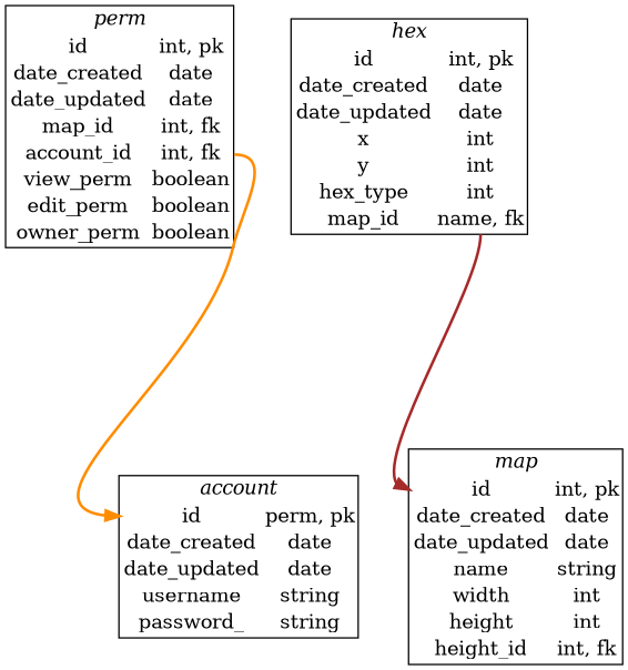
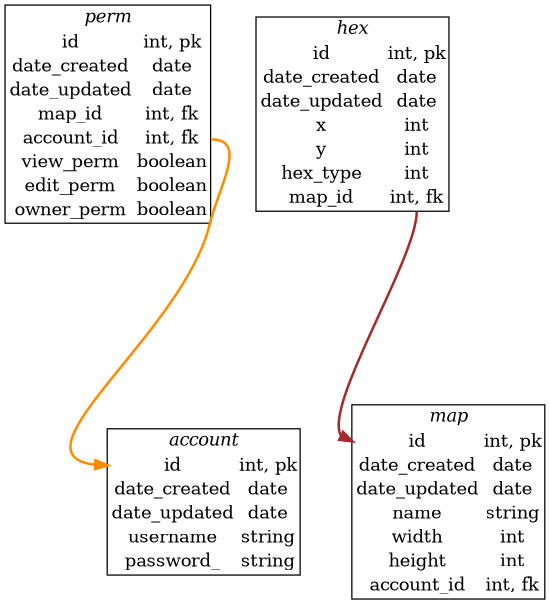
  digraph {
    nodesep=0.5
    rankdir=TB
    ranksep=2
    node [shape=plain]
    edge [arrowhead=normal style=bold]
-   n1 [label=< 	<table border="1" cellborder="0" cellspacing="0"> 		<tr><td colspan="2"><i>account</i></td></tr> 		<tr><td port="1">id</td><td>perm, pk</td></tr> 		<tr><td>date_created</td><td>date</td></tr> 		<tr><td>date_updated</td><td>date</td></tr> 		<tr><td>username</td><td>string</td></tr> 		<tr><td>password_</td><td>string</td></tr> 	</table>>]
-   n2 [label=< 	<table border="1" cellborder="0" cellspacing="0"> 		<tr><td colspan="2"><i>map</i></td></tr> 		<tr><td port="2">id</td><td>int, pk</td></tr> 		<tr><td>date_created</td><td>date</td></tr> 		<tr><td>date_updated</td><td>date</td></tr> 		<tr><td>name</td><td>string</td></tr> 		<tr><td>width</td><td>int</td></tr> 		<tr><td>height</td><td>int</td></tr> 		<tr><td>height_id</td><td port="3">int, fk</td></tr> 	</table>>]
-   n3 [label=< 	<table border="1" cellborder="0" cellspacing="0"> 		<tr><td colspan="2"><i>hex</i></td></tr> 		<tr><td>id</td><td>int, pk</td></tr> 		<tr><td>date_created</td><td>date</td></tr> 		<tr><td>date_updated</td><td>date</td></tr> 		<tr><td>x</td><td>int</td></tr> 		<tr><td>y</td><td>int</td></tr> 		<tr><td>hex_type</td><td>int</td></tr> 		<tr><td>map_id</td><td port="4">name, fk</td></tr> 	</table>>]
+   n1 [label=< 	<table border="1" cellborder="0" cellspacing="0"> 		<tr><td colspan="2"><i>account</i></td></tr> 		<tr><td port="1">id</td><td>int, pk</td></tr> 		<tr><td>date_created</td><td>date</td></tr> 		<tr><td>date_updated</td><td>date</td></tr> 		<tr><td>username</td><td>string</td></tr> 		<tr><td>password_</td><td>string</td></tr> 	</table>>]
+   n2 [label=< 	<table border="1" cellborder="0" cellspacing="0"> 		<tr><td colspan="2"><i>map</i></td></tr> 		<tr><td port="2">id</td><td>int, pk</td></tr> 		<tr><td>date_created</td><td>date</td></tr> 		<tr><td>date_updated</td><td>date</td></tr> 		<tr><td>name</td><td>string</td></tr> 		<tr><td>width</td><td>int</td></tr> 		<tr><td>height</td><td>int</td></tr> 		<tr><td>account_id</td><td port="3">int, fk</td></tr> 	</table>>]
+   n3 [label=< 	<table border="1" cellborder="0" cellspacing="0"> 		<tr><td colspan="2"><i>hex</i></td></tr> 		<tr><td>id</td><td>int, pk</td></tr> 		<tr><td>date_created</td><td>date</td></tr> 		<tr><td>date_updated</td><td>date</td></tr> 		<tr><td>x</td><td>int</td></tr> 		<tr><td>y</td><td>int</td></tr> 		<tr><td>hex_type</td><td>int</td></tr> 		<tr><td>map_id</td><td port="4">int, fk</td></tr> 	</table>>]
    n4 [label=< 	<table border="1" cellborder="0" cellspacing="0"> 		<tr><td colspan="2"><i>perm</i></td></tr> 		<tr><td>id</td><td>int, pk</td></tr> 		<tr><td>date_created</td><td>date</td></tr> 		<tr><td>date_updated</td><td>date</td></tr> 		<tr><td>map_id</td><td port="5">int, fk</td></tr> 		<tr><td>account_id</td><td port="6">int, fk</td></tr> 		<tr><td>view_perm</td><td>boolean</td></tr> 		<tr><td>edit_perm</td><td>boolean</td></tr> 		<tr><td>owner_perm</td><td>boolean</td></tr> 	</table>>]
    n3 -> n2 [color=brown headport=2 tailport=4]
    n4 -> n1 [color=darkorange headport=1 tailport=6]
  }
